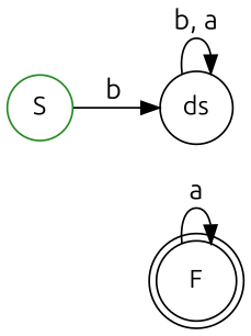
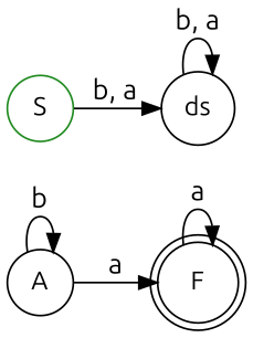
  digraph {
    fontname=Ubuntu
    rankdir=LR
    node [color=black fontname=Ubuntu shape=circle]
    edge [fontname=Ubuntu fontsize=15]
+   n1 [label=A]
    n2 [label=F shape=doublecircle]
    n3 [color=forestgreen label=S]
    n4 [label=ds]
+   n1 -> n1 [label=b]
+   n1 -> n2 [label=a]
    n2 -> n2 [label=a]
-   n3 -> n4 [label=b]
+   n3 -> n4 [label="b, a"]
    n4 -> n4 [label="b, a"]
  }
